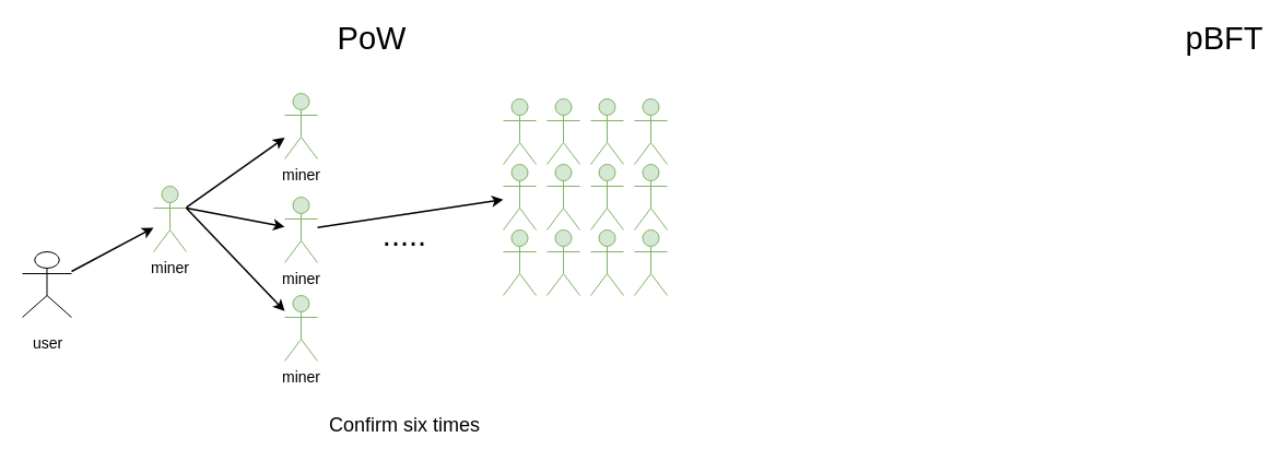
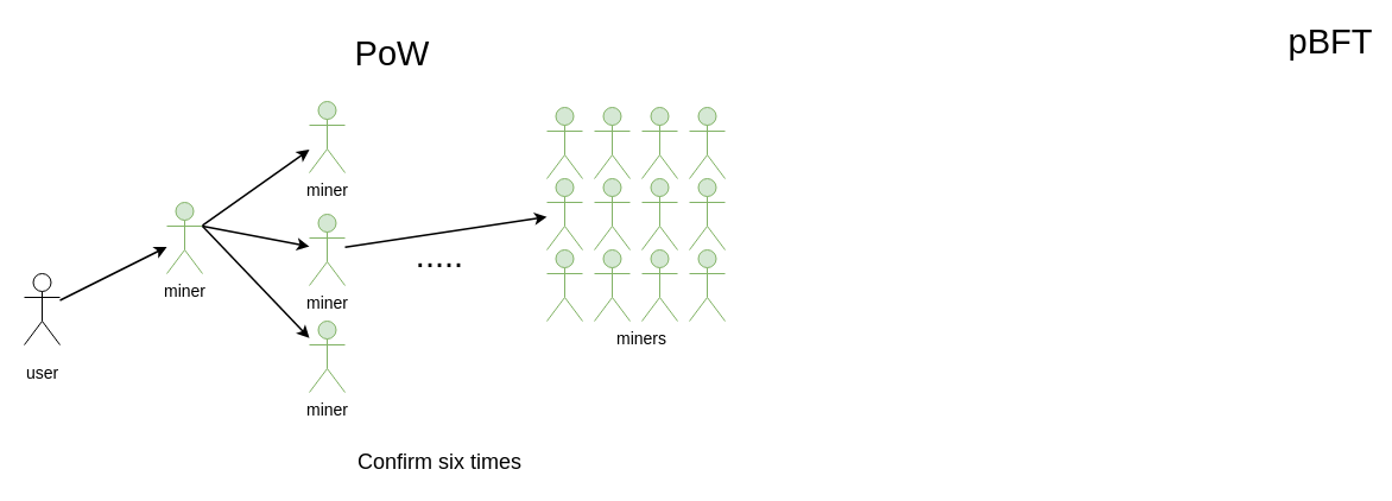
  <mxCell id="0" />
  <mxCell id="1" parent="0" />
- <mxCell id="2" value="&lt;font style=&quot;font-size: 14px;&quot;&gt;user&lt;/font&gt;" style="shape=umlActor;verticalLabelPosition=bottom;verticalAlign=top;html=1;outlineConnect=0;fontSize=24;" vertex="1" parent="1"><mxGeometry x="20" y="230" width="45" height="60" as="geometry" /></mxCell>
+ <mxCell id="2" value="&lt;font style=&quot;font-size: 14px;&quot;&gt;user&lt;/font&gt;" style="shape=umlActor;verticalLabelPosition=bottom;verticalAlign=top;html=1;outlineConnect=0;fontSize=24;" vertex="1" parent="1"><mxGeometry x="20" y="230" width="30" height="60" as="geometry" /></mxCell>
  <mxCell id="3" value="miner" style="shape=umlActor;verticalLabelPosition=bottom;verticalAlign=top;html=1;outlineConnect=0;fontSize=14;fillColor=#d5e8d4;strokeColor=#82b366;" vertex="1" parent="1"><mxGeometry x="140" y="170" width="30" height="60" as="geometry" /></mxCell>
  <mxCell id="4" value="miner" style="shape=umlActor;verticalLabelPosition=bottom;verticalAlign=top;html=1;outlineConnect=0;fontSize=14;fillColor=#d5e8d4;strokeColor=#82b366;" vertex="1" parent="1"><mxGeometry x="260" y="270" width="30" height="60" as="geometry" /></mxCell>
  <mxCell id="5" value="miner" style="shape=umlActor;verticalLabelPosition=bottom;verticalAlign=top;html=1;outlineConnect=0;fontSize=14;fillColor=#d5e8d4;strokeColor=#82b366;" vertex="1" parent="1"><mxGeometry x="260" y="85" width="30" height="60" as="geometry" /></mxCell>
  <mxCell id="6" value="miner" style="shape=umlActor;verticalLabelPosition=bottom;verticalAlign=top;html=1;outlineConnect=0;fontSize=14;fillColor=#d5e8d4;strokeColor=#82b366;" vertex="1" parent="1"><mxGeometry x="260" y="180" width="30" height="60" as="geometry" /></mxCell>
  <mxCell id="7" value="" style="shape=umlActor;verticalLabelPosition=bottom;verticalAlign=top;html=1;outlineConnect=0;fontSize=14;fillColor=#d5e8d4;strokeColor=#82b366;" vertex="1" parent="1"><mxGeometry x="460" y="90" width="30" height="60" as="geometry" /></mxCell>
  <mxCell id="8" value="" style="shape=umlActor;verticalLabelPosition=bottom;verticalAlign=top;html=1;outlineConnect=0;fontSize=14;fillColor=#d5e8d4;strokeColor=#82b366;" vertex="1" parent="1"><mxGeometry x="500" y="90" width="30" height="60" as="geometry" /></mxCell>
  <mxCell id="9" value="" style="shape=umlActor;verticalLabelPosition=bottom;verticalAlign=top;html=1;outlineConnect=0;fontSize=14;fillColor=#d5e8d4;strokeColor=#82b366;" vertex="1" parent="1"><mxGeometry x="540" y="90" width="30" height="60" as="geometry" /></mxCell>
  <mxCell id="10" value="" style="shape=umlActor;verticalLabelPosition=bottom;verticalAlign=top;html=1;outlineConnect=0;fontSize=14;fillColor=#d5e8d4;strokeColor=#82b366;" vertex="1" parent="1"><mxGeometry x="460" y="150" width="30" height="60" as="geometry" /></mxCell>
  <mxCell id="11" value="" style="shape=umlActor;verticalLabelPosition=bottom;verticalAlign=top;html=1;outlineConnect=0;fontSize=14;fillColor=#d5e8d4;strokeColor=#82b366;" vertex="1" parent="1"><mxGeometry x="500" y="150" width="30" height="60" as="geometry" /></mxCell>
  <mxCell id="12" value="" style="shape=umlActor;verticalLabelPosition=bottom;verticalAlign=top;html=1;outlineConnect=0;fontSize=14;fillColor=#d5e8d4;strokeColor=#82b366;" vertex="1" parent="1"><mxGeometry x="540" y="150" width="30" height="60" as="geometry" /></mxCell>
  <mxCell id="13" value="" style="shape=umlActor;verticalLabelPosition=bottom;verticalAlign=top;html=1;outlineConnect=0;fontSize=14;fillColor=#d5e8d4;strokeColor=#82b366;" vertex="1" parent="1"><mxGeometry x="460" y="210" width="30" height="60" as="geometry" /></mxCell>
  <mxCell id="14" value="" style="shape=umlActor;verticalLabelPosition=bottom;verticalAlign=top;html=1;outlineConnect=0;fontSize=14;fillColor=#d5e8d4;strokeColor=#82b366;" vertex="1" parent="1"><mxGeometry x="500" y="210" width="30" height="60" as="geometry" /></mxCell>
  <mxCell id="15" value="" style="shape=umlActor;verticalLabelPosition=bottom;verticalAlign=top;html=1;outlineConnect=0;fontSize=14;fillColor=#d5e8d4;strokeColor=#82b366;" vertex="1" parent="1"><mxGeometry x="540" y="210" width="30" height="60" as="geometry" /></mxCell>
  <mxCell id="16" value="" style="shape=umlActor;verticalLabelPosition=bottom;verticalAlign=top;html=1;outlineConnect=0;fontSize=14;fillColor=#d5e8d4;strokeColor=#82b366;" vertex="1" parent="1"><mxGeometry x="580" y="90" width="30" height="60" as="geometry" /></mxCell>
  <mxCell id="17" value="" style="shape=umlActor;verticalLabelPosition=bottom;verticalAlign=top;html=1;outlineConnect=0;fontSize=14;fillColor=#d5e8d4;strokeColor=#82b366;" vertex="1" parent="1"><mxGeometry x="580" y="150" width="30" height="60" as="geometry" /></mxCell>
  <mxCell id="18" value="" style="shape=umlActor;verticalLabelPosition=bottom;verticalAlign=top;html=1;outlineConnect=0;fontSize=14;fillColor=#d5e8d4;strokeColor=#82b366;" vertex="1" parent="1"><mxGeometry x="580" y="210" width="30" height="60" as="geometry" /></mxCell>
+ <mxCell id="19" value="miners" style="text;html=1;strokeColor=none;fillColor=none;align=center;verticalAlign=middle;whiteSpace=wrap;rounded=0;fontSize=14;" vertex="1" parent="1"><mxGeometry x="510" y="270" width="60" height="30" as="geometry" /></mxCell>
  <mxCell id="20" value="&lt;font style=&quot;font-size: 29px;&quot;&gt;.....&lt;/font&gt;" style="text;html=1;strokeColor=none;fillColor=none;align=center;verticalAlign=middle;whiteSpace=wrap;rounded=0;fontSize=14;" vertex="1" parent="1"><mxGeometry x="340" y="200" width="60" height="30" as="geometry" /></mxCell>
  <mxCell id="21" value="" style="endArrow=classic;html=1;rounded=0;fontSize=29;strokeWidth=1.5;" edge="1" parent="1" source="2" target="3"><mxGeometry width="50" height="50" relative="1" as="geometry"><mxPoint x="70" y="270" as="sourcePoint" /><mxPoint x="120" y="220" as="targetPoint" /></mxGeometry></mxCell>
  <mxCell id="22" value="" style="endArrow=classic;html=1;rounded=0;fontSize=29;strokeWidth=1.5;" edge="1" parent="1" source="3" target="5"><mxGeometry width="50" height="50" relative="1" as="geometry"><mxPoint x="60" y="262.5" as="sourcePoint" /><mxPoint x="150" y="217.5" as="targetPoint" /></mxGeometry></mxCell>
  <mxCell id="23" value="" style="endArrow=classic;html=1;rounded=0;fontSize=29;strokeWidth=1.5;" edge="1" parent="1" target="6"><mxGeometry width="50" height="50" relative="1" as="geometry"><mxPoint x="170" y="190" as="sourcePoint" /><mxPoint x="270" y="135.625" as="targetPoint" /></mxGeometry></mxCell>
  <mxCell id="24" value="" style="endArrow=classic;html=1;rounded=0;fontSize=29;strokeWidth=1.5;exitX=1;exitY=0.333;exitDx=0;exitDy=0;exitPerimeter=0;" edge="1" parent="1" source="3" target="4"><mxGeometry width="50" height="50" relative="1" as="geometry"><mxPoint x="180" y="200" as="sourcePoint" /><mxPoint x="270" y="217.143" as="targetPoint" /></mxGeometry></mxCell>
  <mxCell id="25" value="" style="endArrow=classic;html=1;rounded=0;fontSize=29;strokeWidth=1.5;" edge="1" parent="1" source="6" target="10"><mxGeometry width="50" height="50" relative="1" as="geometry"><mxPoint x="180" y="200" as="sourcePoint" /><mxPoint x="270" y="217.143" as="targetPoint" /></mxGeometry></mxCell>
- <mxCell id="26" value="PoW" style="text;html=1;strokeColor=none;fillColor=none;align=center;verticalAlign=middle;whiteSpace=wrap;rounded=0;fontSize=29;" vertex="1" parent="1"><mxGeometry y="20" width="60" height="30" as="geometry" x="310" /></mxCell>
+ <mxCell id="26" value="PoW" style="text;html=1;strokeColor=none;fillColor=none;align=center;verticalAlign=middle;whiteSpace=wrap;rounded=0;fontSize=29;" vertex="1" parent="1"><mxGeometry x="300" y="30" width="60" height="30" as="geometry" /></mxCell>
  <mxCell id="27" value="pBFT" style="text;html=1;strokeColor=none;fillColor=none;align=center;verticalAlign=middle;whiteSpace=wrap;rounded=0;fontSize=29;" vertex="1" parent="1"><mxGeometry x="1090" y="20" width="60" height="30" as="geometry" /></mxCell>
  <mxCell id="28" value="&lt;font style=&quot;font-size: 18px;&quot;&gt;Confirm six times&lt;/font&gt;" style="text;html=1;strokeColor=none;fillColor=none;align=center;verticalAlign=middle;whiteSpace=wrap;rounded=0;fontSize=29;" vertex="1" parent="1"><mxGeometry x="265" y="370" width="210" height="30" as="geometry" /></mxCell>
